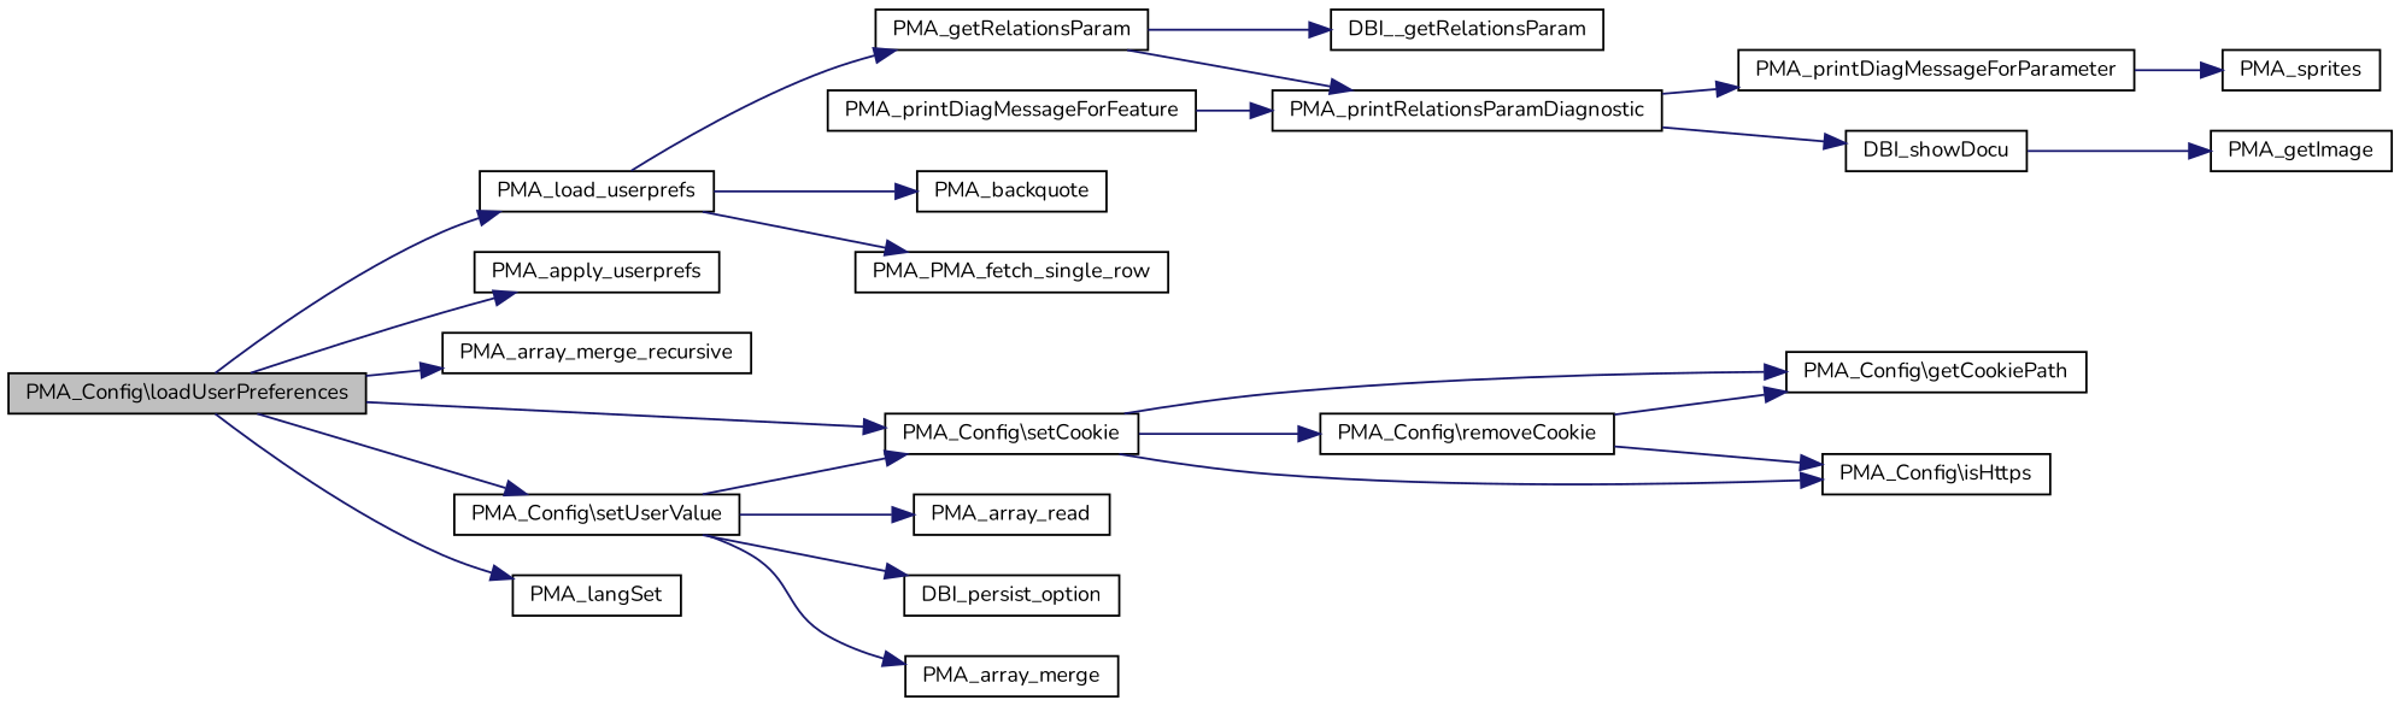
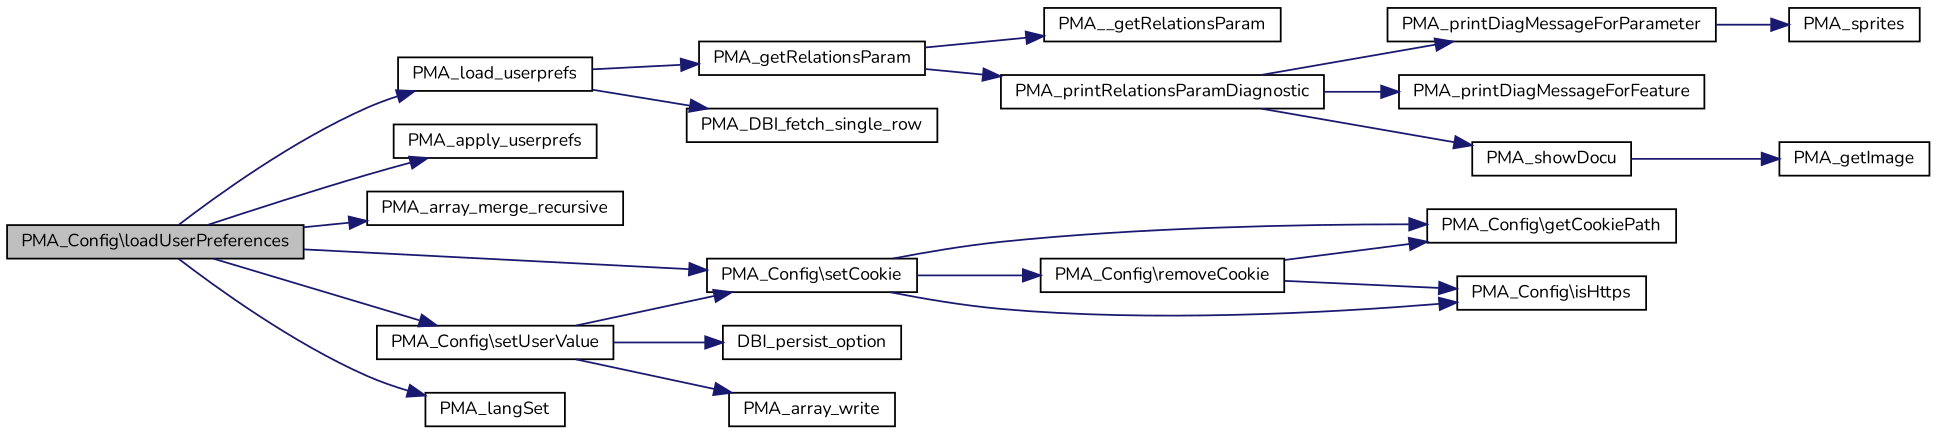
  digraph {
    fontname=Nunito
    rankdir=LR
    node [color=black fillcolor=white fontname=Nunito fontsize=10 shape=record style=filled]
    edge [color=midnightblue fontname=Nunito fontsize=10 labelfontname=Helvetica labelfontsize=10 style=solid]
    n1 [fillcolor=grey75 fontcolor=black height=0.2 label="PMA_Config\\loadUserPreferences" width=0.4]
    n2 [height=0.2 label=PMA_load_userprefs width=0.4]
    n3 [height=0.2 label=PMA_apply_userprefs width=0.4]
    n4 [height=0.2 label=PMA_array_merge_recursive width=0.4]
    n5 [height=0.2 label="PMA_Config\\setUserValue" width=0.4]
    n6 [height=0.2 label="PMA_Config\\setCookie" width=0.4]
    n7 [height=0.2 label=PMA_langSet width=0.4]
    n8 [height=0.2 label=PMA_getRelationsParam width=0.4]
-   n9 [height=0.2 label=PMA_backquote width=0.4]
-   n10 [height=0.2 label=PMA_PMA_fetch_single_row width=0.4]
-   n11 [height=0.2 label=PMA_array_read width=0.4]
+   n10 [height=0.2 label=PMA_DBI_fetch_single_row width=0.4]
    n12 [height=0.2 label=DBI_persist_option width=0.4]
-   n13 [height=0.2 label=PMA_array_merge width=0.4]
+   n13 [height=0.2 label=PMA_array_write width=0.4]
    n14 [height=0.2 label="PMA_Config\\removeCookie" width=0.4]
    n15 [height=0.2 label="PMA_Config\\getCookiePath" width=0.4]
    n16 [height=0.2 label="PMA_Config\\isHttps" width=0.4]
-   n17 [height=0.2 label=DBI__getRelationsParam width=0.4]
+   n17 [height=0.2 label=PMA__getRelationsParam width=0.4]
    n18 [height=0.2 label=PMA_printRelationsParamDiagnostic width=0.4]
    n19 [height=0.2 label=PMA_printDiagMessageForParameter width=0.4]
    n20 [height=0.2 label=PMA_printDiagMessageForFeature width=0.4]
-   n21 [height=0.2 label=DBI_showDocu width=0.4]
+   n21 [height=0.2 label=PMA_showDocu width=0.4]
    n22 [height=0.2 label=PMA_sprites width=0.4]
    n23 [height=0.2 label=PMA_getImage width=0.4]
    n1 -> n2
    n1 -> n3
    n1 -> n4
    n1 -> n5
    n1 -> n6
    n1 -> n7
    n2 -> n8
-   n2 -> n9
    n2 -> n10
    n5 -> n6
-   n5 -> n11
    n5 -> n12
    n5 -> n13
    n6 -> n14
    n6 -> n15
    n6 -> n16
    n8 -> n17
    n8 -> n18
    n14 -> n15
    n14 -> n16
    n18 -> n19
-   n20 -> n18
+   n18 -> n20
    n18 -> n21
    n19 -> n22
    n21 -> n23
  }
